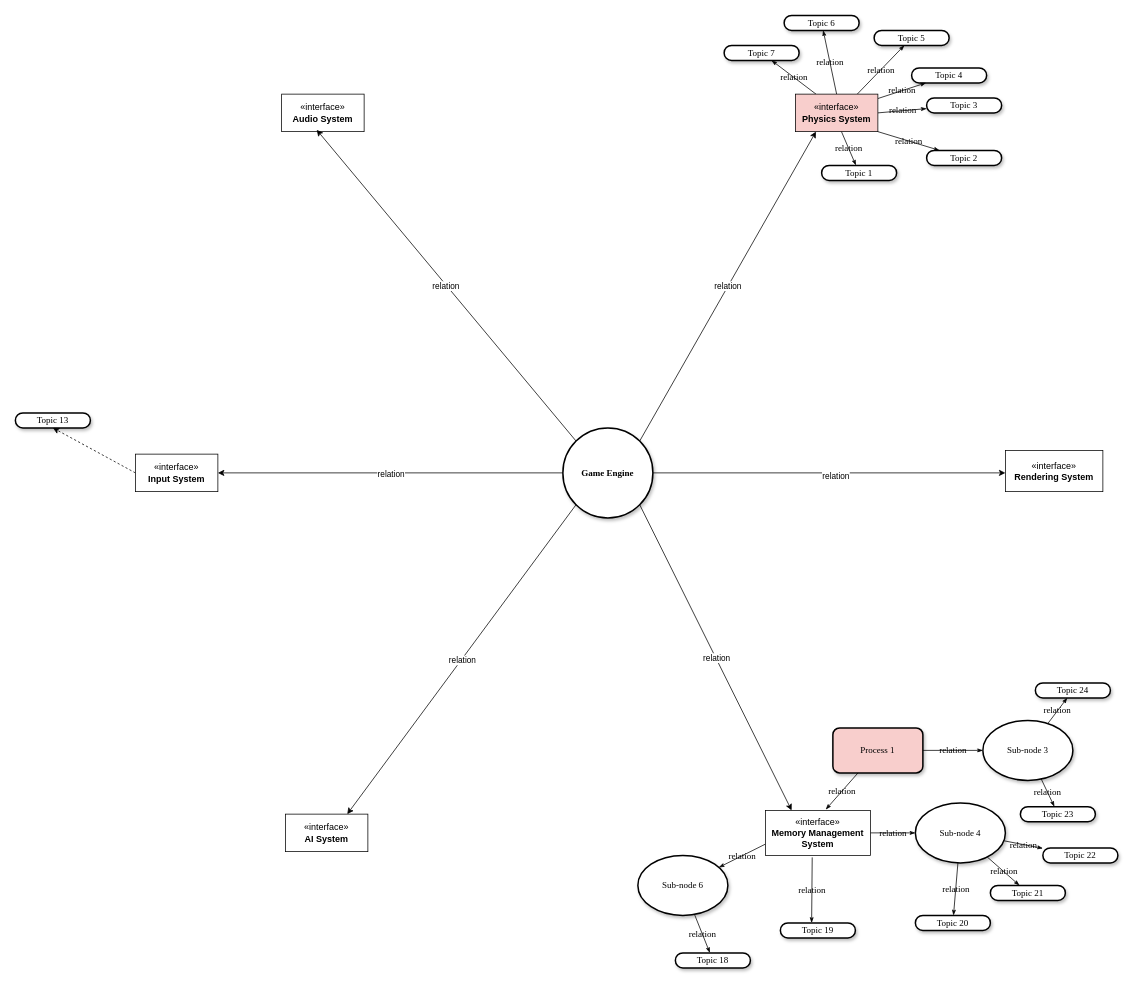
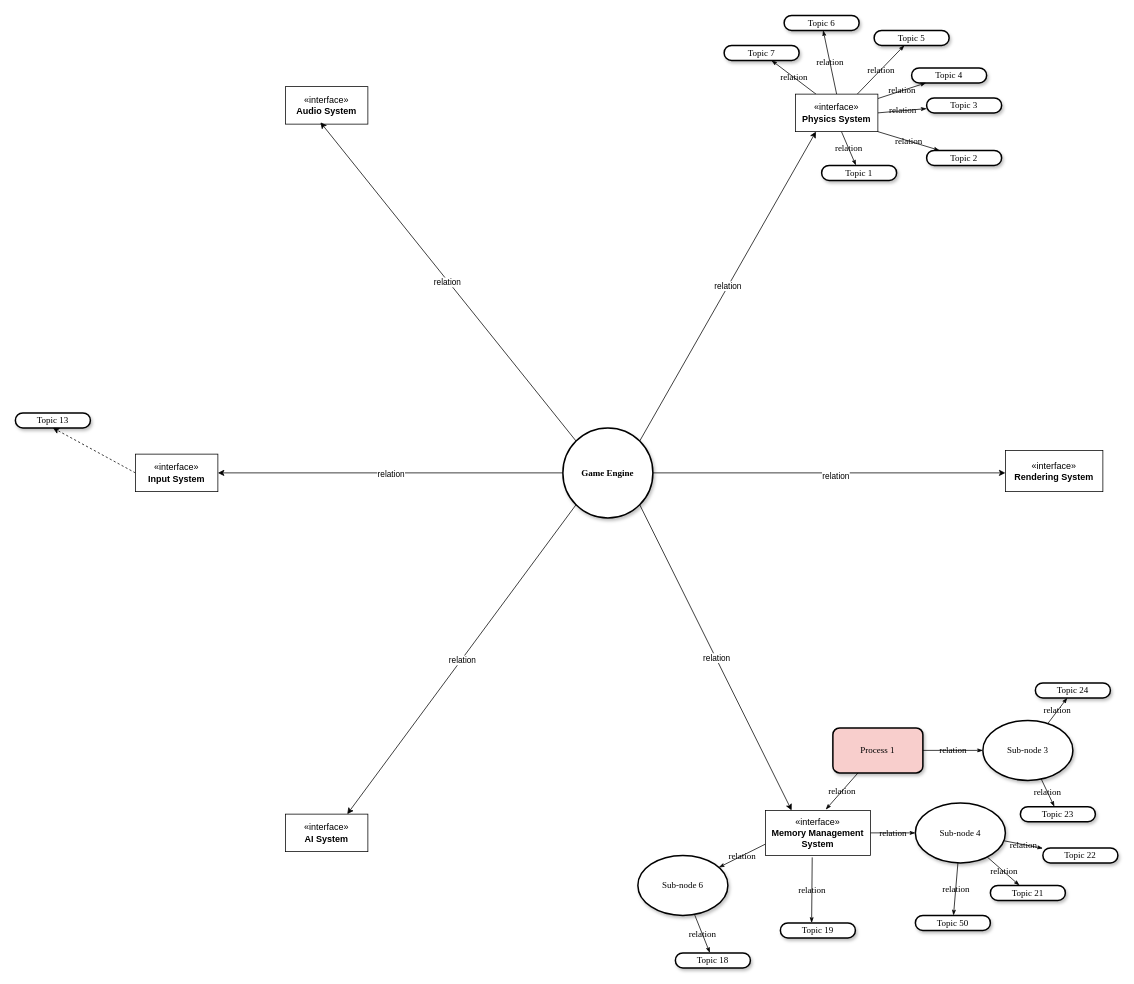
  <mxCell id="0" />
  <mxCell id="1" parent="0" />
  <mxCell id="2" style="edgeStyle=orthogonalEdgeStyle;rounded=0;orthogonalLoop=1;jettySize=auto;html=1;entryX=0;entryY=0.5;entryDx=0;entryDy=0;" parent="1" source="4" edge="1"><mxGeometry relative="1" as="geometry"><mxPoint x="1340" y="630" as="targetPoint" /></mxGeometry></mxCell>
  <mxCell id="3" value="relation" style="edgeLabel;html=1;align=center;verticalAlign=middle;resizable=0;points=[];" parent="2" vertex="1" connectable="0"><mxGeometry x="0.035" y="-3" relative="1" as="geometry"><mxPoint x="1" as="offset" /></mxGeometry></mxCell>
  <mxCell id="4" value="&lt;span class=&quot;notion-enable-hover&quot; data-token-index=&quot;0&quot; style=&quot;font-weight:600&quot;&gt;Game Engine&lt;/span&gt;" style="ellipse;whiteSpace=wrap;html=1;rounded=1;shadow=1;comic=0;labelBackgroundColor=none;strokeWidth=2;fontFamily=Verdana;fontSize=12;align=center;" parent="1" vertex="1"><mxGeometry x="750" y="570" width="120" height="120" as="geometry" /></mxCell>
  <mxCell id="5" value="&lt;span&gt;Sub-node 4&lt;/span&gt;" style="ellipse;whiteSpace=wrap;html=1;rounded=1;shadow=1;comic=0;labelBackgroundColor=none;strokeWidth=2;fontFamily=Verdana;fontSize=12;align=center;" parent="1" vertex="1"><mxGeometry x="1220" y="1070" width="120" height="80" as="geometry" /></mxCell>
  <mxCell id="6" value="&lt;span&gt;Sub-node 6&lt;/span&gt;" style="ellipse;whiteSpace=wrap;html=1;rounded=1;shadow=1;comic=0;labelBackgroundColor=none;strokeWidth=2;fontFamily=Verdana;fontSize=12;align=center;" parent="1" vertex="1"><mxGeometry x="850" y="1140" width="120" height="80" as="geometry" /></mxCell>
  <mxCell id="7" value="&lt;span&gt;Topic 7&lt;/span&gt;" style="whiteSpace=wrap;html=1;rounded=1;shadow=1;comic=0;labelBackgroundColor=none;strokeWidth=2;fontFamily=Verdana;fontSize=12;align=center;arcSize=50;" parent="1" vertex="1"><mxGeometry x="965" y="60" width="100" height="20" as="geometry" /></mxCell>
  <mxCell id="8" value="&lt;span&gt;Topic 21&lt;/span&gt;" style="whiteSpace=wrap;html=1;rounded=1;shadow=1;comic=0;labelBackgroundColor=none;strokeWidth=2;fontFamily=Verdana;fontSize=12;align=center;arcSize=50;" parent="1" vertex="1"><mxGeometry x="1320" y="1180" width="100" height="20" as="geometry" /></mxCell>
  <mxCell id="9" value="&lt;span&gt;Topic 22&lt;/span&gt;" style="whiteSpace=wrap;html=1;rounded=1;shadow=1;comic=0;labelBackgroundColor=none;strokeWidth=2;fontFamily=Verdana;fontSize=12;align=center;arcSize=50;" parent="1" vertex="1"><mxGeometry x="1390" y="1130" width="100" height="20" as="geometry" /></mxCell>
  <mxCell id="10" value="&lt;span&gt;Topic 6&lt;/span&gt;" style="whiteSpace=wrap;html=1;rounded=1;shadow=1;comic=0;labelBackgroundColor=none;strokeWidth=2;fontFamily=Verdana;fontSize=12;align=center;arcSize=50;" parent="1" vertex="1"><mxGeometry x="1045" y="20" width="100" height="20" as="geometry" /></mxCell>
  <mxCell id="11" value="&lt;span&gt;Topic 5&lt;/span&gt;" style="whiteSpace=wrap;html=1;rounded=1;shadow=1;comic=0;labelBackgroundColor=none;strokeWidth=2;fontFamily=Verdana;fontSize=12;align=center;arcSize=50;" parent="1" vertex="1"><mxGeometry x="1165" y="40" width="100" height="20" as="geometry" /></mxCell>
  <mxCell id="12" value="&lt;span&gt;Topic 4&lt;/span&gt;" style="whiteSpace=wrap;html=1;rounded=1;shadow=1;comic=0;labelBackgroundColor=none;strokeWidth=2;fontFamily=Verdana;fontSize=12;align=center;arcSize=50;" parent="1" vertex="1"><mxGeometry x="1215" y="90" width="100" height="20" as="geometry" /></mxCell>
  <mxCell id="13" value="&lt;span&gt;Topic 3&lt;/span&gt;" style="whiteSpace=wrap;html=1;rounded=1;shadow=1;comic=0;labelBackgroundColor=none;strokeWidth=2;fontFamily=Verdana;fontSize=12;align=center;arcSize=50;" parent="1" vertex="1"><mxGeometry x="1235" y="130" width="100" height="20" as="geometry" /></mxCell>
  <mxCell id="14" value="&lt;span&gt;Topic 2&lt;/span&gt;" style="whiteSpace=wrap;html=1;rounded=1;shadow=1;comic=0;labelBackgroundColor=none;strokeWidth=2;fontFamily=Verdana;fontSize=12;align=center;arcSize=50;" parent="1" vertex="1"><mxGeometry x="1235" y="200" width="100" height="20" as="geometry" /></mxCell>
  <mxCell id="15" value="Topic 1" style="whiteSpace=wrap;html=1;rounded=1;shadow=1;comic=0;labelBackgroundColor=none;strokeWidth=2;fontFamily=Verdana;fontSize=12;align=center;arcSize=50;" parent="1" vertex="1"><mxGeometry x="1095" y="220" width="100" height="20" as="geometry" /></mxCell>
- <mxCell id="16" value="&lt;span&gt;Topic 20&lt;/span&gt;" style="whiteSpace=wrap;html=1;rounded=1;shadow=1;comic=0;labelBackgroundColor=none;strokeWidth=2;fontFamily=Verdana;fontSize=12;align=center;arcSize=50;" parent="1" vertex="1"><mxGeometry x="1220" y="1220" width="100" height="20" as="geometry" /></mxCell>
+ <mxCell id="16" value="&lt;span&gt;Topic 50&lt;/span&gt;" style="whiteSpace=wrap;html=1;rounded=1;shadow=1;comic=0;labelBackgroundColor=none;strokeWidth=2;fontFamily=Verdana;fontSize=12;align=center;arcSize=50;" parent="1" vertex="1"><mxGeometry x="1220" y="1220" width="100" height="20" as="geometry" /></mxCell>
  <mxCell id="17" value="relation" style="edgeStyle=none;rounded=1;html=1;labelBackgroundColor=none;startArrow=none;startFill=0;startSize=5;endArrow=classicThin;endFill=1;endSize=5;jettySize=auto;orthogonalLoop=1;strokeWidth=1;fontFamily=Verdana;fontSize=12;fontColor=default;exitX=0;exitY=0.75;exitDx=0;exitDy=0;" parent="1" source="44" target="6" edge="1"><mxGeometry relative="1" as="geometry"><mxPoint x="1045.689" y="1137.002" as="sourcePoint" /></mxGeometry></mxCell>
  <mxCell id="18" value="relation" style="edgeStyle=none;rounded=1;html=1;labelBackgroundColor=none;startArrow=none;startFill=0;startSize=5;endArrow=classicThin;endFill=1;endSize=5;jettySize=auto;orthogonalLoop=1;strokeWidth=1;fontFamily=Verdana;fontSize=12;fontColor=default;exitX=1;exitY=0.5;exitDx=0;exitDy=0;" parent="1" source="44" target="5" edge="1"><mxGeometry relative="1" as="geometry"><mxPoint x="1159.838" y="1117.067" as="sourcePoint" /></mxGeometry></mxCell>
  <mxCell id="19" value="relation" style="edgeStyle=none;rounded=1;html=1;labelBackgroundColor=none;startArrow=none;startFill=0;startSize=5;endArrow=classicThin;endFill=1;endSize=5;jettySize=auto;orthogonalLoop=1;strokeWidth=1;fontFamily=Verdana;fontSize=12;fontColor=default;" parent="1" source="5" target="9" edge="1"><mxGeometry relative="1" as="geometry" /></mxCell>
  <mxCell id="20" value="relation" style="edgeStyle=none;rounded=1;html=1;labelBackgroundColor=none;startArrow=none;startFill=0;startSize=5;endArrow=classicThin;endFill=1;endSize=5;jettySize=auto;orthogonalLoop=1;strokeWidth=1;fontFamily=Verdana;fontSize=12;fontColor=default;" parent="1" source="5" target="8" edge="1"><mxGeometry relative="1" as="geometry" /></mxCell>
  <mxCell id="21" value="relation" style="edgeStyle=none;rounded=1;html=1;labelBackgroundColor=none;startArrow=none;startFill=0;startSize=5;endArrow=classicThin;endFill=1;endSize=5;jettySize=auto;orthogonalLoop=1;strokeWidth=1;fontFamily=Verdana;fontSize=12;fontColor=default;" parent="1" source="5" target="16" edge="1"><mxGeometry relative="1" as="geometry" /></mxCell>
  <mxCell id="22" value="relation" style="edgeStyle=none;rounded=1;html=1;labelBackgroundColor=none;startArrow=none;startFill=0;startSize=5;endArrow=classicThin;endFill=1;endSize=5;jettySize=auto;orthogonalLoop=1;strokeWidth=1;fontFamily=Verdana;fontSize=12;fontColor=default;exitX=0.556;exitY=0.986;exitDx=0;exitDy=0;exitPerimeter=0;" parent="1" source="45" target="15" edge="1"><mxGeometry relative="1" as="geometry"><mxPoint x="1123.684" y="188.011" as="sourcePoint" /></mxGeometry></mxCell>
  <mxCell id="23" value="relation" style="edgeStyle=none;rounded=1;html=1;labelBackgroundColor=none;startArrow=none;startFill=0;startSize=5;endArrow=classicThin;endFill=1;endSize=5;jettySize=auto;orthogonalLoop=1;strokeWidth=1;fontFamily=Verdana;fontSize=12;fontColor=default;exitX=1;exitY=1;exitDx=0;exitDy=0;" parent="1" source="45" target="14" edge="1"><mxGeometry relative="1" as="geometry"><mxPoint x="1158.75" y="167.776" as="sourcePoint" /></mxGeometry></mxCell>
  <mxCell id="24" value="relation" style="edgeStyle=none;rounded=1;html=1;labelBackgroundColor=none;startArrow=none;startFill=0;startSize=5;endArrow=classicThin;endFill=1;endSize=5;jettySize=auto;orthogonalLoop=1;strokeWidth=1;fontFamily=Verdana;fontSize=12;fontColor=default;exitX=1;exitY=0.5;exitDx=0;exitDy=0;" parent="1" source="45" target="13" edge="1"><mxGeometry relative="1" as="geometry"><mxPoint x="1164.8" y="146.738" as="sourcePoint" /></mxGeometry></mxCell>
  <mxCell id="25" value="relation" style="edgeStyle=none;rounded=1;html=1;labelBackgroundColor=none;startArrow=none;startFill=0;startSize=5;endArrow=classicThin;endFill=1;endSize=5;jettySize=auto;orthogonalLoop=1;strokeWidth=1;fontFamily=Verdana;fontSize=12;fontColor=default;exitX=1.001;exitY=0.117;exitDx=0;exitDy=0;exitPerimeter=0;" parent="1" source="45" target="12" edge="1"><mxGeometry relative="1" as="geometry"><mxPoint x="1159.255" y="132.92" as="sourcePoint" /></mxGeometry></mxCell>
  <mxCell id="26" value="relation" style="edgeStyle=none;rounded=1;html=1;labelBackgroundColor=none;startArrow=none;startFill=0;startSize=5;endArrow=classicThin;endFill=1;endSize=5;jettySize=auto;orthogonalLoop=1;strokeWidth=1;fontFamily=Verdana;fontSize=12;fontColor=default;exitX=0.75;exitY=0;exitDx=0;exitDy=0;" parent="1" source="45" target="11" edge="1"><mxGeometry relative="1" as="geometry"><mxPoint x="1140" y="120" as="sourcePoint" /></mxGeometry></mxCell>
  <mxCell id="27" value="relation" style="edgeStyle=none;rounded=1;html=1;labelBackgroundColor=none;startArrow=none;startFill=0;startSize=5;endArrow=classicThin;endFill=1;endSize=5;jettySize=auto;orthogonalLoop=1;strokeWidth=1;fontFamily=Verdana;fontSize=12;fontColor=default;exitX=0.5;exitY=0;exitDx=0;exitDy=0;" parent="1" source="45" target="10" edge="1"><mxGeometry relative="1" as="geometry"><mxPoint x="1101.993" y="110.05" as="sourcePoint" /></mxGeometry></mxCell>
  <mxCell id="28" value="relation" style="edgeStyle=none;rounded=1;html=1;labelBackgroundColor=none;startArrow=none;startFill=0;startSize=5;endArrow=classicThin;endFill=1;endSize=5;jettySize=auto;orthogonalLoop=1;strokeWidth=1;fontFamily=Verdana;fontSize=12;fontColor=default;exitX=0.25;exitY=0;exitDx=0;exitDy=0;" parent="1" source="45" target="7" edge="1"><mxGeometry relative="1" as="geometry"><mxPoint x="1069.131" y="117.935" as="sourcePoint" /></mxGeometry></mxCell>
  <mxCell id="29" value="Process 1" style="rounded=1;whiteSpace=wrap;html=1;shadow=1;comic=0;labelBackgroundColor=none;strokeWidth=2;fontFamily=Verdana;fontSize=12;align=center;fillColor=#f8cecc;" parent="1" vertex="1"><mxGeometry x="1110" y="970" width="120" height="60" as="geometry" /></mxCell>
  <mxCell id="30" value="&lt;span&gt;Sub-node 3&lt;/span&gt;" style="ellipse;whiteSpace=wrap;html=1;rounded=1;shadow=1;comic=0;labelBackgroundColor=none;strokeWidth=2;fontFamily=Verdana;fontSize=12;align=center;" parent="1" vertex="1"><mxGeometry x="1310" y="960" width="120" height="80" as="geometry" /></mxCell>
  <mxCell id="31" value="&lt;span&gt;Topic 24&lt;/span&gt;" style="whiteSpace=wrap;html=1;rounded=1;shadow=1;comic=0;labelBackgroundColor=none;strokeWidth=2;fontFamily=Verdana;fontSize=12;align=center;arcSize=50;" parent="1" vertex="1"><mxGeometry x="1380" y="910" width="100" height="20" as="geometry" /></mxCell>
  <mxCell id="32" value="&lt;span&gt;Topic 23&lt;/span&gt;" style="whiteSpace=wrap;html=1;rounded=1;shadow=1;comic=0;labelBackgroundColor=none;strokeWidth=2;fontFamily=Verdana;fontSize=12;align=center;arcSize=50;" parent="1" vertex="1"><mxGeometry x="1360" y="1075" width="100" height="20" as="geometry" /></mxCell>
  <mxCell id="33" value="&lt;span&gt;Topic 13&lt;/span&gt;" style="whiteSpace=wrap;html=1;rounded=1;shadow=1;comic=0;labelBackgroundColor=none;strokeWidth=2;fontFamily=Verdana;fontSize=12;align=center;arcSize=50;" parent="1" vertex="1"><mxGeometry x="20" y="550" width="100" height="20" as="geometry" /></mxCell>
  <mxCell id="34" value="&lt;span&gt;Topic 19&lt;/span&gt;" style="whiteSpace=wrap;html=1;rounded=1;shadow=1;comic=0;labelBackgroundColor=none;strokeWidth=2;fontFamily=Verdana;fontSize=12;align=center;arcSize=50;" parent="1" vertex="1"><mxGeometry x="1040" y="1230" width="100" height="20" as="geometry" /></mxCell>
  <mxCell id="35" value="&lt;span&gt;Topic 18&lt;/span&gt;" style="whiteSpace=wrap;html=1;rounded=1;shadow=1;comic=0;labelBackgroundColor=none;strokeWidth=2;fontFamily=Verdana;fontSize=12;align=center;arcSize=50;" parent="1" vertex="1"><mxGeometry x="900" y="1270" width="100" height="20" as="geometry" /></mxCell>
  <mxCell id="36" value="relation" style="edgeStyle=none;rounded=1;html=1;labelBackgroundColor=none;startArrow=none;startFill=0;startSize=5;endArrow=classicThin;endFill=1;endSize=5;jettySize=auto;orthogonalLoop=1;strokeWidth=1;fontFamily=Verdana;fontSize=12;fontColor=default;" parent="1" source="30" target="31" edge="1"><mxGeometry relative="1" as="geometry" /></mxCell>
  <mxCell id="37" value="relation" style="edgeStyle=none;rounded=1;html=1;labelBackgroundColor=none;startArrow=none;startFill=0;startSize=5;endArrow=classicThin;endFill=1;endSize=5;jettySize=auto;orthogonalLoop=1;strokeWidth=1;fontFamily=Verdana;fontSize=12;fontColor=default;" parent="1" source="30" target="32" edge="1"><mxGeometry relative="1" as="geometry" /></mxCell>
  <mxCell id="38" value="relation" style="edgeStyle=none;rounded=1;html=1;labelBackgroundColor=none;startArrow=none;startFill=0;startSize=5;endArrow=classicThin;endFill=1;endSize=5;jettySize=auto;orthogonalLoop=1;strokeWidth=1;fontFamily=Verdana;fontSize=12;fontColor=default;" parent="1" source="29" target="30" edge="1"><mxGeometry relative="1" as="geometry" /></mxCell>
  <mxCell id="39" value="relation" style="edgeStyle=none;rounded=1;html=1;labelBackgroundColor=none;startArrow=none;startFill=0;startSize=5;endArrow=classicThin;endFill=1;endSize=5;jettySize=auto;orthogonalLoop=1;strokeWidth=1;fontFamily=Verdana;fontSize=12;fontColor=default;entryX=0.575;entryY=-0.019;entryDx=0;entryDy=0;entryPerimeter=0;" parent="1" source="29" target="44" edge="1"><mxGeometry relative="1" as="geometry"><mxPoint x="1121.588" y="1082.679" as="targetPoint" /></mxGeometry></mxCell>
  <mxCell id="40" value="relation" style="edgeStyle=none;rounded=1;html=1;labelBackgroundColor=none;startArrow=none;startFill=0;startSize=5;endArrow=classicThin;endFill=1;endSize=5;jettySize=auto;orthogonalLoop=1;strokeWidth=1;fontFamily=Verdana;fontSize=12;fontColor=default;exitX=0.446;exitY=1.045;exitDx=0;exitDy=0;exitPerimeter=0;" parent="1" source="44" edge="1"><mxGeometry relative="1" as="geometry"><mxPoint x="1093.585" y="1159.771" as="sourcePoint" /><mxPoint x="1081.667" y="1230" as="targetPoint" /></mxGeometry></mxCell>
  <mxCell id="41" value="relation" style="edgeStyle=none;rounded=1;html=1;labelBackgroundColor=none;startArrow=none;startFill=0;startSize=5;endArrow=classicThin;endFill=1;endSize=5;jettySize=auto;orthogonalLoop=1;strokeWidth=1;fontFamily=Verdana;fontSize=12;fontColor=default;" parent="1" source="6" target="35" edge="1"><mxGeometry relative="1" as="geometry" /></mxCell>
  <mxCell id="42" value="" style="endArrow=classic;html=1;rounded=0;exitX=0;exitY=0.5;exitDx=0;exitDy=0;entryX=0.5;entryY=1;entryDx=0;entryDy=0;dashed=1;" parent="1" source="46" target="33" edge="1"><mxGeometry width="50" height="50" relative="1" as="geometry"><mxPoint x="160" y="630" as="sourcePoint" /><mxPoint x="370" y="860" as="targetPoint" /></mxGeometry></mxCell>
  <mxCell id="43" value="«interface»&lt;br&gt;&lt;span style=&quot;font-weight: 600;&quot;&gt;Rendering System&lt;/span&gt;" style="html=1;whiteSpace=wrap;" parent="1" vertex="1"><mxGeometry x="1340" y="600" width="130" height="55" as="geometry" /></mxCell>
  <mxCell id="44" value="«interface»&lt;div&gt;&lt;span class=&quot;notion-enable-hover&quot; data-token-index=&quot;0&quot; style=&quot;font-weight:600&quot;&gt;Memory Management System&lt;/span&gt;&lt;/div&gt;" style="html=1;whiteSpace=wrap;" parent="1" vertex="1"><mxGeometry x="1020" y="1080" width="140" height="60" as="geometry" /></mxCell>
- <mxCell id="45" value="«interface»&lt;br&gt;&lt;span class=&quot;notion-enable-hover&quot; data-token-index=&quot;0&quot; style=&quot;font-weight:600&quot;&gt;Physics System&lt;/span&gt;" style="html=1;whiteSpace=wrap;fillColor=#f8cecc;" parent="1" vertex="1"><mxGeometry x="1060" y="125" width="110" height="50" as="geometry" /></mxCell>
+ <mxCell id="45" value="«interface»&lt;br&gt;&lt;span class=&quot;notion-enable-hover&quot; data-token-index=&quot;0&quot; style=&quot;font-weight:600&quot;&gt;Physics System&lt;/span&gt;" style="html=1;whiteSpace=wrap;" parent="1" vertex="1"><mxGeometry x="1060" y="125" width="110" height="50" as="geometry" /></mxCell>
  <mxCell id="46" value="«interface»&lt;br&gt;&lt;span class=&quot;notion-enable-hover&quot; data-token-index=&quot;0&quot; style=&quot;font-weight:600&quot;&gt;Input System&lt;/span&gt;" style="html=1;whiteSpace=wrap;" parent="1" vertex="1"><mxGeometry x="180" y="605" width="110" height="50" as="geometry" /></mxCell>
- <mxCell id="47" value="«interface»&lt;br&gt;&lt;span class=&quot;notion-enable-hover&quot; data-token-index=&quot;0&quot; style=&quot;font-weight:600&quot;&gt;Audio System&lt;/span&gt;" style="html=1;whiteSpace=wrap;" parent="1" vertex="1"><mxGeometry x="375" y="125" width="110" height="50" as="geometry" /></mxCell>
+ <mxCell id="47" value="«interface»&lt;br&gt;&lt;span class=&quot;notion-enable-hover&quot; data-token-index=&quot;0&quot; style=&quot;font-weight:600&quot;&gt;Audio System&lt;/span&gt;" style="html=1;whiteSpace=wrap;" parent="1" vertex="1"><mxGeometry x="380" y="115" width="110" height="50" as="geometry" /></mxCell>
  <mxCell id="48" value="«interface»&lt;br&gt;&lt;span class=&quot;notion-enable-hover&quot; data-token-index=&quot;0&quot; style=&quot;font-weight:600&quot;&gt;AI System&lt;/span&gt;" style="html=1;whiteSpace=wrap;" parent="1" vertex="1"><mxGeometry x="380" y="1085" width="110" height="50" as="geometry" /></mxCell>
  <mxCell id="49" value="" style="endArrow=classic;html=1;rounded=0;exitX=0;exitY=0;exitDx=0;exitDy=0;entryX=0.425;entryY=0.952;entryDx=0;entryDy=0;entryPerimeter=0;" parent="1" source="4" target="47" edge="1"><mxGeometry width="50" height="50" relative="1" as="geometry"><mxPoint x="550" y="440" as="sourcePoint" /><mxPoint x="600" y="390" as="targetPoint" /></mxGeometry></mxCell>
  <mxCell id="50" value="relation" style="edgeLabel;html=1;align=center;verticalAlign=middle;resizable=0;points=[];" parent="49" vertex="1" connectable="0"><mxGeometry x="0.001" y="1" relative="1" as="geometry"><mxPoint as="offset" /></mxGeometry></mxCell>
  <mxCell id="51" value="" style="endArrow=classic;html=1;rounded=0;exitX=0;exitY=0.5;exitDx=0;exitDy=0;entryX=1;entryY=0.5;entryDx=0;entryDy=0;" parent="1" source="4" target="46" edge="1"><mxGeometry width="50" height="50" relative="1" as="geometry"><mxPoint x="620" y="615" as="sourcePoint" /><mxPoint x="279" y="190" as="targetPoint" /></mxGeometry></mxCell>
  <mxCell id="52" value="relation" style="edgeLabel;html=1;align=center;verticalAlign=middle;resizable=0;points=[];" parent="51" vertex="1" connectable="0"><mxGeometry x="0.001" y="1" relative="1" as="geometry"><mxPoint as="offset" /></mxGeometry></mxCell>
  <mxCell id="53" value="" style="endArrow=classic;html=1;rounded=0;exitX=1;exitY=0;exitDx=0;exitDy=0;entryX=0.25;entryY=1;entryDx=0;entryDy=0;" parent="1" source="4" target="45" edge="1"><mxGeometry width="50" height="50" relative="1" as="geometry"><mxPoint x="788" y="608" as="sourcePoint" /><mxPoint x="447" y="183" as="targetPoint" /></mxGeometry></mxCell>
  <mxCell id="54" value="relation" style="edgeLabel;html=1;align=center;verticalAlign=middle;resizable=0;points=[];" parent="53" vertex="1" connectable="0"><mxGeometry x="0.001" y="1" relative="1" as="geometry"><mxPoint as="offset" /></mxGeometry></mxCell>
  <mxCell id="55" value="" style="endArrow=classic;html=1;rounded=0;exitX=1;exitY=1;exitDx=0;exitDy=0;entryX=0.25;entryY=0;entryDx=0;entryDy=0;" parent="1" source="4" target="44" edge="1"><mxGeometry width="50" height="50" relative="1" as="geometry"><mxPoint x="798" y="618" as="sourcePoint" /><mxPoint x="457" y="193" as="targetPoint" /></mxGeometry></mxCell>
  <mxCell id="56" value="relation" style="edgeLabel;html=1;align=center;verticalAlign=middle;resizable=0;points=[];" parent="55" vertex="1" connectable="0"><mxGeometry x="0.001" y="1" relative="1" as="geometry"><mxPoint as="offset" /></mxGeometry></mxCell>
  <mxCell id="57" value="" style="endArrow=classic;html=1;rounded=0;exitX=0;exitY=1;exitDx=0;exitDy=0;entryX=0.75;entryY=0;entryDx=0;entryDy=0;" parent="1" source="4" target="48" edge="1"><mxGeometry width="50" height="50" relative="1" as="geometry"><mxPoint x="808" y="628" as="sourcePoint" /><mxPoint x="467" y="203" as="targetPoint" /></mxGeometry></mxCell>
  <mxCell id="58" value="relation" style="edgeLabel;html=1;align=center;verticalAlign=middle;resizable=0;points=[];" parent="57" vertex="1" connectable="0"><mxGeometry x="0.001" y="1" relative="1" as="geometry"><mxPoint as="offset" /></mxGeometry></mxCell>
